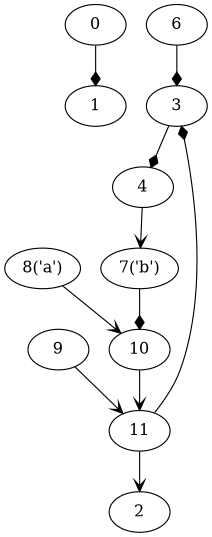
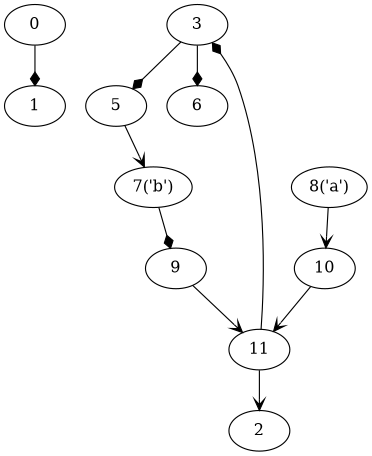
  digraph {
    edge [arrowhead=diamond]
    0
    1
    3
-   5 [label=4]
+   5
    6
    n6 [label="7('b')"]
    9
    n8 [label="8('a')"]
    10
    11
    2
    0 -> 1
    3 -> 5
-   6 -> 3
+   3 -> 6
    5 -> n6 [arrowhead=vee]
-   n6 -> 10
+   n6 -> 9
    9 -> 11 [arrowhead=vee]
    n8 -> 10 [arrowhead=vee]
    10 -> 11 [arrowhead=vee]
    11 -> 3
    11 -> 2 [arrowhead=vee]
  }
